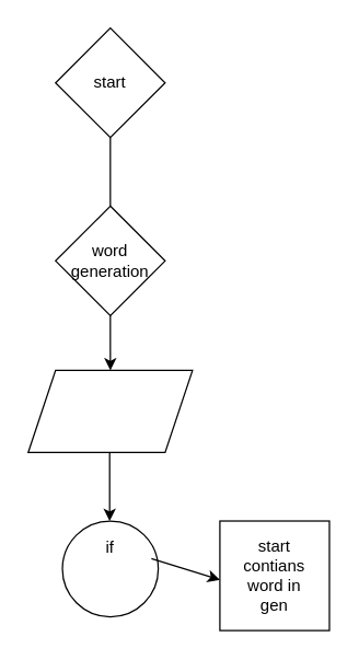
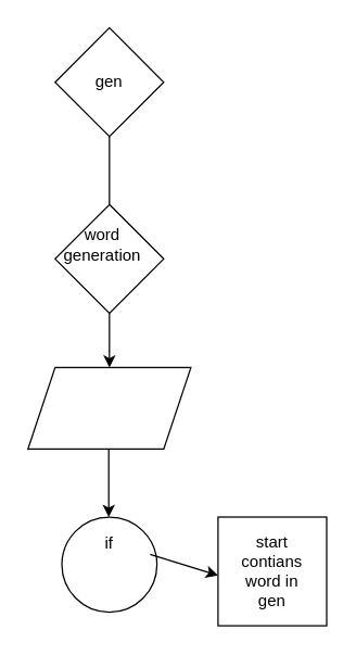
  <mxCell id="0" />
  <mxCell id="1" parent="0" />
  <mxCell id="2" value="" style="rhombus;whiteSpace=wrap;html=1;" vertex="1" parent="1"><mxGeometry x="40" y="20" width="80" height="80" as="geometry" /></mxCell>
- <mxCell id="3" value="start" style="text;html=1;align=center;verticalAlign=middle;whiteSpace=wrap;rounded=0;" vertex="1" parent="1"><mxGeometry x="50" y="45" width="60" height="30" as="geometry" /></mxCell>
+ <mxCell id="3" value="gen" style="text;html=1;align=center;verticalAlign=middle;whiteSpace=wrap;rounded=0;" vertex="1" parent="1"><mxGeometry x="50" y="45" width="60" height="30" as="geometry" /></mxCell>
  <mxCell id="4" value="" style="endArrow=none;html=1;rounded=0;" edge="1" parent="1"><mxGeometry width="50" height="50" relative="1" as="geometry"><mxPoint x="80" y="150" as="sourcePoint" /><mxPoint x="80" y="100" as="targetPoint" /></mxGeometry></mxCell>
  <mxCell id="5" value="" style="rhombus;whiteSpace=wrap;html=1;" vertex="1" parent="1"><mxGeometry x="40" y="150" width="80" height="80" as="geometry" /></mxCell>
- <mxCell id="6" value="word generation" style="text;html=1;align=center;verticalAlign=middle;whiteSpace=wrap;rounded=0;" vertex="1" parent="1"><mxGeometry x="50" y="175" width="60" height="30" as="geometry" /></mxCell>
+ <mxCell id="6" value="word generation" style="text;html=1;align=center;verticalAlign=middle;whiteSpace=wrap;rounded=0;" vertex="1" parent="1"><mxGeometry x="45" y="165" width="60" height="30" as="geometry" /></mxCell>
  <mxCell id="7" value="" style="endArrow=classic;html=1;rounded=0;" edge="1" parent="1"><mxGeometry width="50" height="50" relative="1" as="geometry"><mxPoint x="80" y="230" as="sourcePoint" /><mxPoint x="80" y="270" as="targetPoint" /></mxGeometry></mxCell>
  <mxCell id="8" value="" style="shape=parallelogram;perimeter=parallelogramPerimeter;whiteSpace=wrap;html=1;fixedSize=1;" vertex="1" parent="1"><mxGeometry x="20" y="270" width="120" height="60" as="geometry" /></mxCell>
  <mxCell id="9" value="" style="endArrow=classic;html=1;rounded=0;" edge="1" parent="1"><mxGeometry width="50" height="50" relative="1" as="geometry"><mxPoint x="79.5" y="330" as="sourcePoint" /><mxPoint x="79.5" y="380" as="targetPoint" /></mxGeometry></mxCell>
  <mxCell id="10" value="" style="ellipse;whiteSpace=wrap;html=1;" vertex="1" parent="1"><mxGeometry x="45" y="380" width="70" height="70" as="geometry" /></mxCell>
  <mxCell id="11" value="if" style="text;html=1;align=center;verticalAlign=middle;whiteSpace=wrap;rounded=0;" vertex="1" parent="1"><mxGeometry x="50" y="385" width="60" height="30" as="geometry" /></mxCell>
  <mxCell id="12" value="" style="endArrow=classic;html=1;rounded=0;exitX=1;exitY=0.75;exitDx=0;exitDy=0;" edge="1" parent="1" source="11"><mxGeometry width="50" height="50" relative="1" as="geometry"><mxPoint x="60" y="410" as="sourcePoint" /><mxPoint x="160" y="423" as="targetPoint" /></mxGeometry></mxCell>
  <mxCell id="13" value="" style="whiteSpace=wrap;html=1;aspect=fixed;" vertex="1" parent="1"><mxGeometry x="160" y="380" width="80" height="80" as="geometry" /></mxCell>
  <mxCell id="14" value="start contians word in gen" style="text;html=1;align=center;verticalAlign=middle;whiteSpace=wrap;rounded=0;" vertex="1" parent="1"><mxGeometry x="170" y="405" width="60" height="30" as="geometry" /></mxCell>
